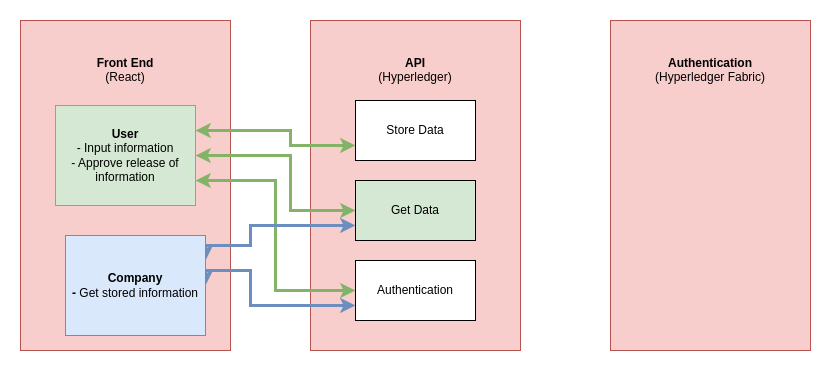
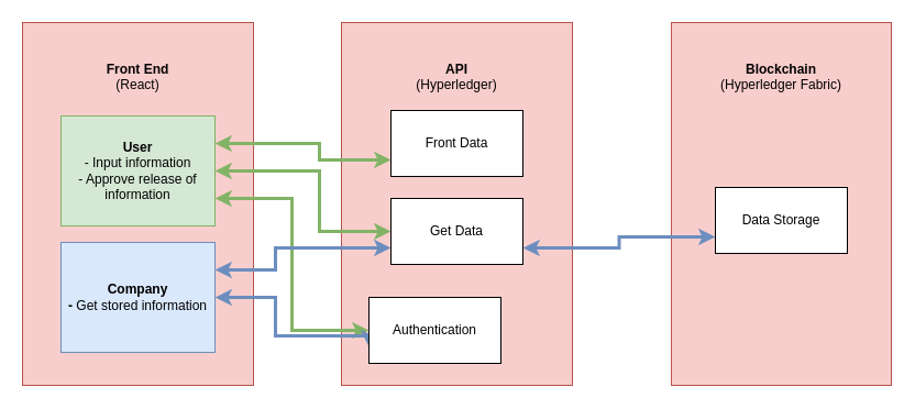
  <mxCell id="0" />
  <mxCell id="1" parent="0" />
  <mxCell id="2" value="&lt;b&gt;&lt;br&gt;&lt;br&gt;Front End&lt;br&gt;&lt;/b&gt;(React)" style="whiteSpace=wrap;html=1;fillColor=#f8cecc;strokeColor=#b85450;verticalAlign=top;" vertex="1" parent="1"><mxGeometry x="20" y="20" width="210" height="330" as="geometry" /></mxCell>
  <mxCell id="3" value="&lt;b&gt;&lt;br&gt;&lt;br&gt;API&lt;br&gt;&lt;/b&gt;(Hyperledger)" style="whiteSpace=wrap;html=1;fillColor=#f8cecc;strokeColor=#b85450;verticalAlign=top;" vertex="1" parent="1"><mxGeometry x="310" y="20" width="210" height="330" as="geometry" /></mxCell>
- <mxCell id="4" value="&lt;b&gt;&lt;br&gt;&lt;br&gt;Authentication&lt;br&gt;&lt;/b&gt;(Hyperledger Fabric)" style="whiteSpace=wrap;html=1;fillColor=#f8cecc;strokeColor=#b85450;verticalAlign=top;" vertex="1" parent="1"><mxGeometry x="610" y="20" width="200" height="330" as="geometry" /></mxCell>
+ <mxCell id="4" value="&lt;b&gt;&lt;br&gt;&lt;br&gt;Blockchain&lt;br&gt;&lt;/b&gt;(Hyperledger Fabric)" style="whiteSpace=wrap;html=1;fillColor=#f8cecc;strokeColor=#b85450;verticalAlign=top;" vertex="1" parent="1"><mxGeometry x="610" y="20" width="200" height="330" as="geometry" /></mxCell>
  <mxCell id="5" style="edgeStyle=orthogonalEdgeStyle;rounded=0;orthogonalLoop=1;jettySize=auto;html=1;exitX=1;exitY=0.75;exitDx=0;exitDy=0;entryX=0;entryY=0.5;entryDx=0;entryDy=0;startArrow=classic;startFill=1;fillColor=#d5e8d4;strokeColor=#82b366;strokeWidth=3;" edge="1" parent="1" source="8" target="13"><mxGeometry relative="1" as="geometry" /></mxCell>
  <mxCell id="6" style="edgeStyle=orthogonalEdgeStyle;rounded=0;orthogonalLoop=1;jettySize=auto;html=1;exitX=1;exitY=0.5;exitDx=0;exitDy=0;entryX=0;entryY=0.5;entryDx=0;entryDy=0;startArrow=classic;startFill=1;fillColor=#d5e8d4;strokeColor=#82b366;strokeWidth=3;" edge="1" parent="1" source="8" target="15"><mxGeometry relative="1" as="geometry"><Array as="points"><mxPoint x="290" y="155" /><mxPoint x="290" y="210" /></Array></mxGeometry></mxCell>
  <mxCell id="7" style="edgeStyle=orthogonalEdgeStyle;rounded=0;orthogonalLoop=1;jettySize=auto;html=1;exitX=1;exitY=0.25;exitDx=0;exitDy=0;entryX=0;entryY=0.75;entryDx=0;entryDy=0;startArrow=classic;startFill=1;fillColor=#d5e8d4;strokeColor=#82b366;strokeWidth=3;" edge="1" parent="1" source="8" target="12"><mxGeometry relative="1" as="geometry"><Array as="points"><mxPoint x="290" y="130" /><mxPoint x="290" y="145" /></Array></mxGeometry></mxCell>
  <mxCell id="8" value="&lt;b&gt;User&lt;/b&gt;&lt;br&gt;- Input information&lt;br&gt;- Approve release of information" style="rounded=0;whiteSpace=wrap;html=1;fillColor=#d5e8d4;strokeColor=#82b366;" vertex="1" parent="1"><mxGeometry x="55" y="105" width="140" height="100" as="geometry" /></mxCell>
  <mxCell id="9" style="edgeStyle=orthogonalEdgeStyle;rounded=0;orthogonalLoop=1;jettySize=auto;html=1;exitX=1;exitY=0.5;exitDx=0;exitDy=0;entryX=0;entryY=0.75;entryDx=0;entryDy=0;startArrow=classic;startFill=1;fillColor=#dae8fc;strokeColor=#6c8ebf;strokeWidth=3;" edge="1" parent="1" source="11" target="13"><mxGeometry relative="1" as="geometry"><Array as="points"><mxPoint x="250" y="270" /><mxPoint x="250" y="305" /></Array></mxGeometry></mxCell>
  <mxCell id="10" style="edgeStyle=orthogonalEdgeStyle;rounded=0;orthogonalLoop=1;jettySize=auto;html=1;exitX=1;exitY=0.25;exitDx=0;exitDy=0;entryX=0;entryY=0.75;entryDx=0;entryDy=0;startArrow=classic;startFill=1;fillColor=#dae8fc;strokeColor=#6c8ebf;strokeWidth=3;" edge="1" parent="1" source="11" target="15"><mxGeometry relative="1" as="geometry"><Array as="points"><mxPoint x="250" y="245" /><mxPoint x="250" y="225" /></Array></mxGeometry></mxCell>
- <mxCell id="11" value="&lt;b&gt;Company&lt;br&gt;- &lt;/b&gt;Get stored information" style="whiteSpace=wrap;html=1;fillColor=#dae8fc;strokeColor=#6c8ebf;" vertex="1" parent="1"><mxGeometry x="65" y="235" width="140" height="100" as="geometry" /></mxCell>
- <mxCell id="12" value="Store Data" style="rounded=0;whiteSpace=wrap;html=1;" vertex="1" parent="1"><mxGeometry x="355" y="100" width="120" height="60" as="geometry" /></mxCell>
- <mxCell id="13" value="Authentication" style="rounded=0;whiteSpace=wrap;html=1;" vertex="1" parent="1"><mxGeometry x="355" y="260" width="120" height="60" as="geometry" /></mxCell>
- <mxCell id="15" value="Get Data" style="rounded=0;whiteSpace=wrap;html=1;fillColor=#d5e8d4;" vertex="1" parent="1"><mxGeometry x="355" y="180" width="120" height="60" as="geometry" /></mxCell>
+ <mxCell id="11" value="&lt;b&gt;Company&lt;br&gt;- &lt;/b&gt;Get stored information" style="whiteSpace=wrap;html=1;fillColor=#dae8fc;strokeColor=#6c8ebf;" vertex="1" parent="1"><mxGeometry x="55" y="220" width="140" height="100" as="geometry" /></mxCell>
+ <mxCell id="12" value="Front Data" style="rounded=0;whiteSpace=wrap;html=1;" vertex="1" parent="1"><mxGeometry x="355" y="100" width="120" height="60" as="geometry" /></mxCell>
+ <mxCell id="13" value="Authentication" style="rounded=0;whiteSpace=wrap;html=1;" vertex="1" parent="1"><mxGeometry x="335" y="270" width="120" height="60" as="geometry" /></mxCell>
+ <mxCell id="14" style="edgeStyle=orthogonalEdgeStyle;rounded=0;orthogonalLoop=1;jettySize=auto;html=1;exitX=1;exitY=0.75;exitDx=0;exitDy=0;entryX=0;entryY=0.75;entryDx=0;entryDy=0;startArrow=classic;startFill=1;fillColor=#dae8fc;strokeColor=#6c8ebf;strokeWidth=3;" edge="1" parent="1" source="15" target="16"><mxGeometry relative="1" as="geometry" /></mxCell>
+ <mxCell id="15" value="Get Data" style="rounded=0;whiteSpace=wrap;html=1;" vertex="1" parent="1"><mxGeometry x="355" y="180" width="120" height="60" as="geometry" /></mxCell>
+ <mxCell id="16" value="Data Storage" style="rounded=0;whiteSpace=wrap;html=1;" vertex="1" parent="1"><mxGeometry x="650" y="170" width="120" height="60" as="geometry" /></mxCell>
